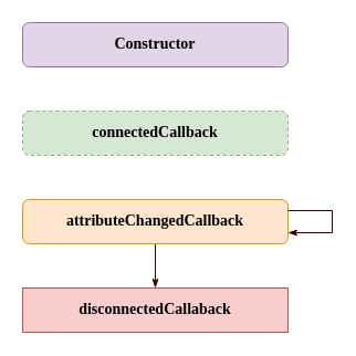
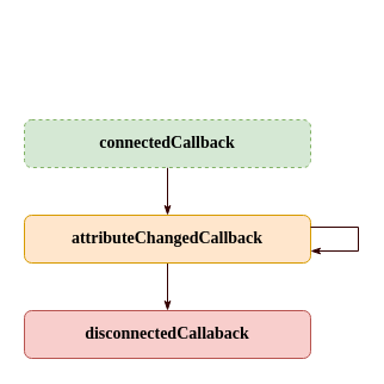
  <mxCell id="0" />
  <mxCell id="1" parent="0" />
- <mxCell id="2" value="Constructor" style="rounded=1;whiteSpace=wrap;html=1;fillColor=#e1d5e7;strokeColor=#9673a6;fontSize=14;fontStyle=1;fontFamily=Fira Code;" vertex="1" parent="1"><mxGeometry x="20" y="20" width="240" height="40" as="geometry" /></mxCell>
+ <mxCell id="3" style="edgeStyle=orthogonalEdgeStyle;rounded=0;orthogonalLoop=1;jettySize=auto;html=1;exitX=0.5;exitY=1;exitDx=0;exitDy=0;entryX=0.5;entryY=0;entryDx=0;entryDy=0;endArrow=classicThin;endFill=1;strokeColor=#330000;fontSize=14;" edge="1" parent="1" source="4" target="6"><mxGeometry relative="1" as="geometry" /></mxCell>
  <mxCell id="4" value="connectedCallback" style="rounded=1;whiteSpace=wrap;html=1;fillColor=#d5e8d4;strokeColor=#82b366;fontSize=14;fontStyle=1;fontFamily=Fira Code;dashed=1;" vertex="1" parent="1"><mxGeometry x="20" y="100" width="240" height="40" as="geometry" /></mxCell>
  <mxCell id="5" style="edgeStyle=orthogonalEdgeStyle;rounded=0;orthogonalLoop=1;jettySize=auto;html=1;exitX=0.5;exitY=1;exitDx=0;exitDy=0;entryX=0.5;entryY=0;entryDx=0;entryDy=0;endArrow=classicThin;endFill=1;strokeColor=#330000;fontSize=14;" edge="1" parent="1" source="6" target="7"><mxGeometry relative="1" as="geometry" /></mxCell>
  <mxCell id="6" value="attributeChangedCallback" style="rounded=1;whiteSpace=wrap;html=1;fillColor=#ffe6cc;strokeColor=#d79b00;fontSize=14;fontStyle=1;fontFamily=Fira Code;" vertex="1" parent="1"><mxGeometry x="20" y="180" width="240" height="40" as="geometry" /></mxCell>
- <mxCell id="7" value="disconnectedCallaback" style="whiteSpace=wrap;html=1;fillColor=#f8cecc;strokeColor=#b85450;fontSize=14;fontStyle=1;fontFamily=Fira Code;rounded=0;" vertex="1" parent="1"><mxGeometry x="20" y="260" width="240" height="40" as="geometry" /></mxCell>
+ <mxCell id="7" value="disconnectedCallaback" style="rounded=1;whiteSpace=wrap;html=1;fillColor=#f8cecc;strokeColor=#b85450;fontSize=14;fontStyle=1;fontFamily=Fira Code;" vertex="1" parent="1"><mxGeometry x="20" y="260" width="240" height="40" as="geometry" /></mxCell>
  <mxCell id="8" style="edgeStyle=orthogonalEdgeStyle;rounded=0;orthogonalLoop=1;jettySize=auto;html=1;exitX=1;exitY=0.25;exitDx=0;exitDy=0;entryX=1;entryY=0.75;entryDx=0;entryDy=0;endArrow=classicThin;endFill=1;strokeColor=#330000;fontSize=14;" edge="1" parent="1" source="6" target="6"><mxGeometry relative="1" as="geometry"><Array as="points"><mxPoint x="300" y="190" /><mxPoint x="300" y="210" /></Array></mxGeometry></mxCell>
